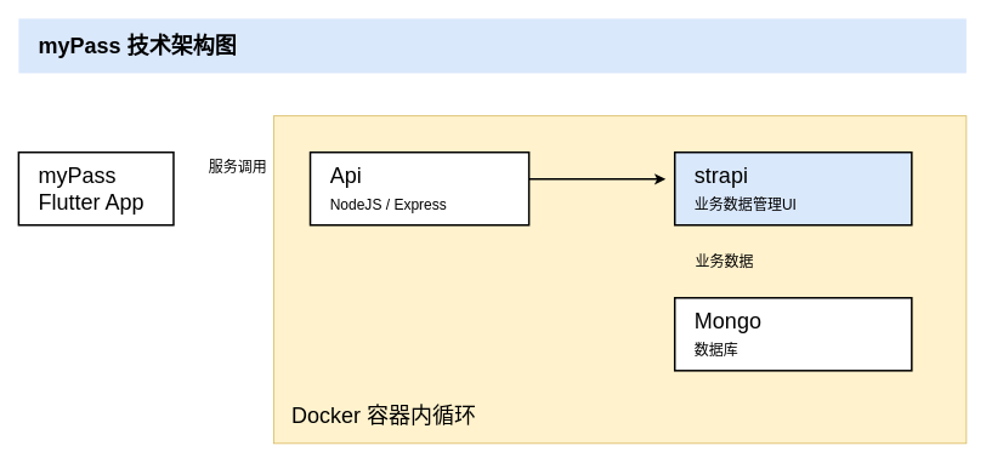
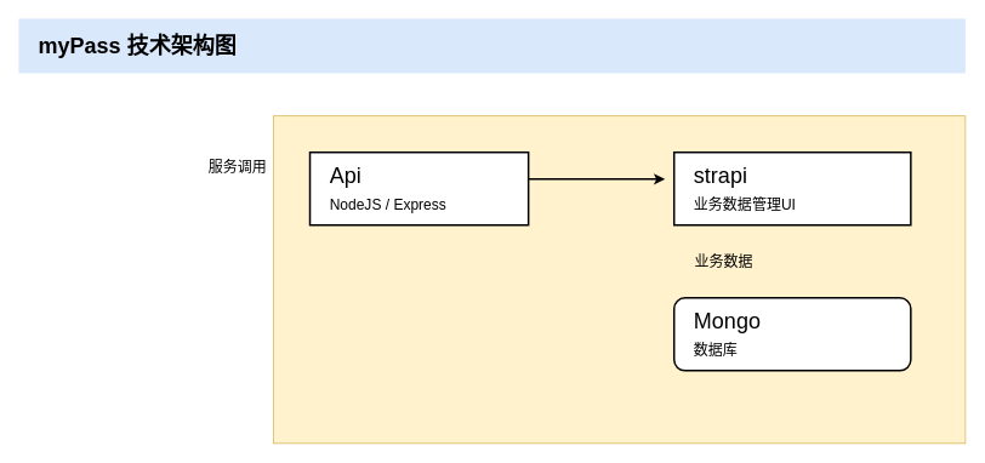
  <mxCell id="0" />
  <mxCell id="1" parent="0" />
  <mxCell id="2" value="" style="rounded=0;whiteSpace=wrap;html=1;strokeWidth=1;fontSize=16;align=left;fillColor=#fff2cc;strokeColor=#d6b656;" vertex="1" parent="1"><mxGeometry x="300" y="127" width="760" height="360" as="geometry" /></mxCell>
  <mxCell id="3" value="&amp;nbsp; &amp;nbsp;myPass 技术架构图" style="text;html=1;fillColor=#dae8fc;align=left;verticalAlign=middle;whiteSpace=wrap;rounded=0;fontSize=24;fontStyle=1" vertex="1" parent="1"><mxGeometry x="20" y="20" width="1040" height="60" as="geometry" /></mxCell>
- <mxCell id="4" value="myPass&lt;br&gt;Flutter App" style="rounded=0;whiteSpace=wrap;html=1;fontSize=24;align=left;strokeWidth=2;spacingLeft=20;" vertex="1" parent="1"><mxGeometry x="20" y="167" width="170" height="80" as="geometry" /></mxCell>
  <mxCell id="5" value="Api&lt;br&gt;&lt;font style=&quot;font-size: 16px&quot;&gt;NodeJS / Express&lt;/font&gt;&amp;nbsp;" style="rounded=0;whiteSpace=wrap;html=1;fontSize=24;align=left;strokeWidth=2;spacingLeft=20;" vertex="1" parent="1"><mxGeometry x="340" y="167" width="240" height="80" as="geometry" /></mxCell>
- <mxCell id="6" value="strapi &lt;br&gt;&lt;font style=&quot;font-size: 16px&quot;&gt;业务数据管理UI&lt;/font&gt;" style="rounded=0;whiteSpace=wrap;html=1;fontSize=24;align=left;strokeWidth=2;spacingLeft=20;spacingTop=10;spacingBottom=10;fillColor=#dae8fc;" vertex="1" parent="1"><mxGeometry x="740" y="167" width="260" height="80" as="geometry" /></mxCell>
- <mxCell id="7" value="Mongo&lt;br&gt;&lt;font style=&quot;font-size: 16px&quot;&gt;数据库&lt;/font&gt;" style="rounded=0;whiteSpace=wrap;html=1;fontSize=24;align=left;strokeWidth=2;spacingLeft=20;spacingTop=10;spacingBottom=10;" vertex="1" parent="1"><mxGeometry x="740" y="327" width="260" height="80" as="geometry" /></mxCell>
+ <mxCell id="6" value="strapi &lt;br&gt;&lt;font style=&quot;font-size: 16px&quot;&gt;业务数据管理UI&lt;/font&gt;" style="rounded=0;whiteSpace=wrap;html=1;fontSize=24;align=left;strokeWidth=2;spacingLeft=20;spacingTop=10;spacingBottom=10;" vertex="1" parent="1"><mxGeometry x="740" y="167" width="260" height="80" as="geometry" /></mxCell>
+ <mxCell id="7" value="Mongo&lt;br&gt;&lt;font style=&quot;font-size: 16px&quot;&gt;数据库&lt;/font&gt;" style="whiteSpace=wrap;html=1;fontSize=24;align=left;strokeWidth=2;spacingLeft=20;spacingTop=10;spacingBottom=10;rounded=1;" vertex="1" parent="1"><mxGeometry x="740" y="327" width="260" height="80" as="geometry" /></mxCell>
  <mxCell id="8" value="服务调用" style="text;html=1;strokeColor=none;fillColor=none;align=center;verticalAlign=middle;whiteSpace=wrap;rounded=0;fontSize=16;" vertex="1" parent="1"><mxGeometry x="206" y="173" width="110" height="20" as="geometry" /></mxCell>
  <mxCell id="9" value="" style="edgeStyle=segmentEdgeStyle;endArrow=classic;html=1;fontSize=24;exitX=1;exitY=0.5;exitDx=0;exitDy=0;entryX=0;entryY=0.5;entryDx=0;entryDy=0;strokeWidth=2;" edge="1" parent="1"><mxGeometry width="50" height="50" relative="1" as="geometry"><mxPoint x="580" y="196.5" as="sourcePoint" /><mxPoint x="730" y="196.5" as="targetPoint" /></mxGeometry></mxCell>
  <mxCell id="10" value="业务数据" style="text;html=1;strokeColor=none;fillColor=none;align=center;verticalAlign=middle;whiteSpace=wrap;rounded=0;fontSize=16;" vertex="1" parent="1"><mxGeometry x="740" y="277" width="110" height="20" as="geometry" /></mxCell>
- <mxCell id="11" value="Docker 容器内循环" style="text;html=1;strokeColor=none;fillColor=none;align=center;verticalAlign=middle;whiteSpace=wrap;rounded=0;fontSize=24;" vertex="1" parent="1"><mxGeometry x="316" y="447" width="210" height="20" as="geometry" /></mxCell>
